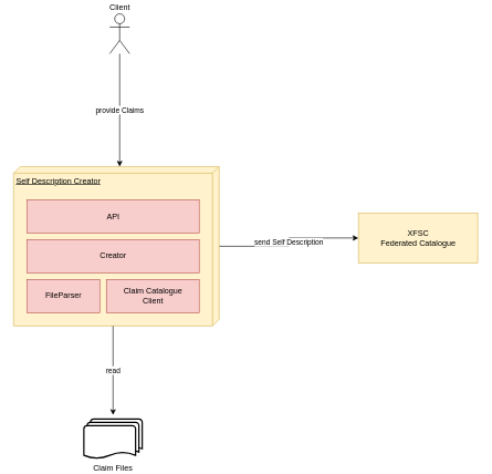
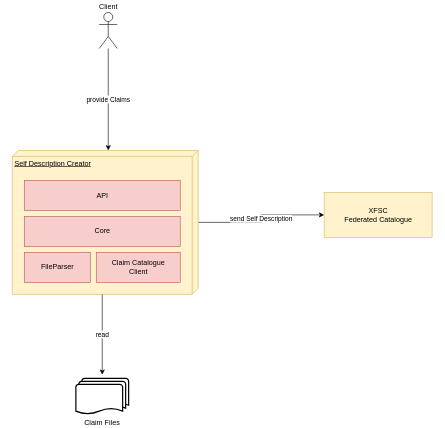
  <mxCell id="0" />
  <mxCell id="1" parent="0" />
  <mxCell id="2" value="send Self Description" style="edgeStyle=orthogonalEdgeStyle;rounded=0;orthogonalLoop=1;jettySize=auto;html=1;entryX=0;entryY=0.5;entryDx=0;entryDy=0;" edge="1" parent="1" source="3" target="9"><mxGeometry relative="1" as="geometry" /></mxCell>
  <mxCell id="3" value="Self Description Creator" style="verticalAlign=top;align=left;spacingTop=8;spacingLeft=2;spacingRight=12;shape=cube;size=10;direction=south;fontStyle=4;html=1;fillColor=#fff2cc;strokeColor=#d6b656;" vertex="1" parent="1"><mxGeometry x="20" y="250" width="310" height="240" as="geometry" /></mxCell>
  <mxCell id="4" value="API" style="html=1;fillColor=#f8cecc;strokeColor=#b85450;" vertex="1" parent="1"><mxGeometry x="40" y="300" width="260" height="50" as="geometry" /></mxCell>
  <mxCell id="5" value="read" style="edgeStyle=orthogonalEdgeStyle;rounded=0;orthogonalLoop=1;jettySize=auto;html=1;entryX=0.5;entryY=-0.1;entryDx=0;entryDy=0;entryPerimeter=0;exitX=0;exitY=0;exitDx=240;exitDy=160;exitPerimeter=0;" edge="1" parent="1" source="3" target="12"><mxGeometry relative="1" as="geometry" /></mxCell>
  <mxCell id="6" value="FileParser" style="html=1;fillColor=#f8cecc;strokeColor=#b85450;" vertex="1" parent="1"><mxGeometry x="40" y="420" width="110" height="50" as="geometry" /></mxCell>
- <mxCell id="7" value="Creator" style="html=1;fillColor=#f8cecc;strokeColor=#b85450;" vertex="1" parent="1"><mxGeometry x="40" y="360" width="260" height="50" as="geometry" /></mxCell>
+ <mxCell id="7" value="Core" style="html=1;fillColor=#f8cecc;strokeColor=#b85450;" vertex="1" parent="1"><mxGeometry x="40" y="360" width="260" height="50" as="geometry" /></mxCell>
  <mxCell id="8" value="Claim Catalogue &lt;br&gt;Client" style="html=1;fillColor=#f8cecc;strokeColor=#b85450;" vertex="1" parent="1"><mxGeometry x="160" y="420" width="140" height="50" as="geometry" /></mxCell>
  <mxCell id="9" value="XFSC &lt;br&gt;Federated Catalogue" style="html=1;fillColor=#fff2cc;strokeColor=#d6b656;" vertex="1" parent="1"><mxGeometry x="540" y="320" width="180" height="75" as="geometry" /></mxCell>
  <mxCell id="10" value="provide Claims" style="edgeStyle=orthogonalEdgeStyle;rounded=0;orthogonalLoop=1;jettySize=auto;html=1;entryX=0;entryY=0;entryDx=0;entryDy=150;entryPerimeter=0;" edge="1" parent="1" source="11" target="3"><mxGeometry relative="1" as="geometry" /></mxCell>
  <mxCell id="11" value="Client" style="shape=umlActor;verticalLabelPosition=top;verticalAlign=bottom;html=1;labelPosition=center;align=center;" vertex="1" parent="1"><mxGeometry x="165" y="20" width="30" height="60" as="geometry" /></mxCell>
  <mxCell id="12" value="Claim Files" style="strokeWidth=2;html=1;shape=mxgraph.flowchart.multi-document;whiteSpace=wrap;labelPosition=center;verticalLabelPosition=bottom;align=center;verticalAlign=top;" vertex="1" parent="1"><mxGeometry x="126" y="630" width="88" height="60" as="geometry" /></mxCell>
